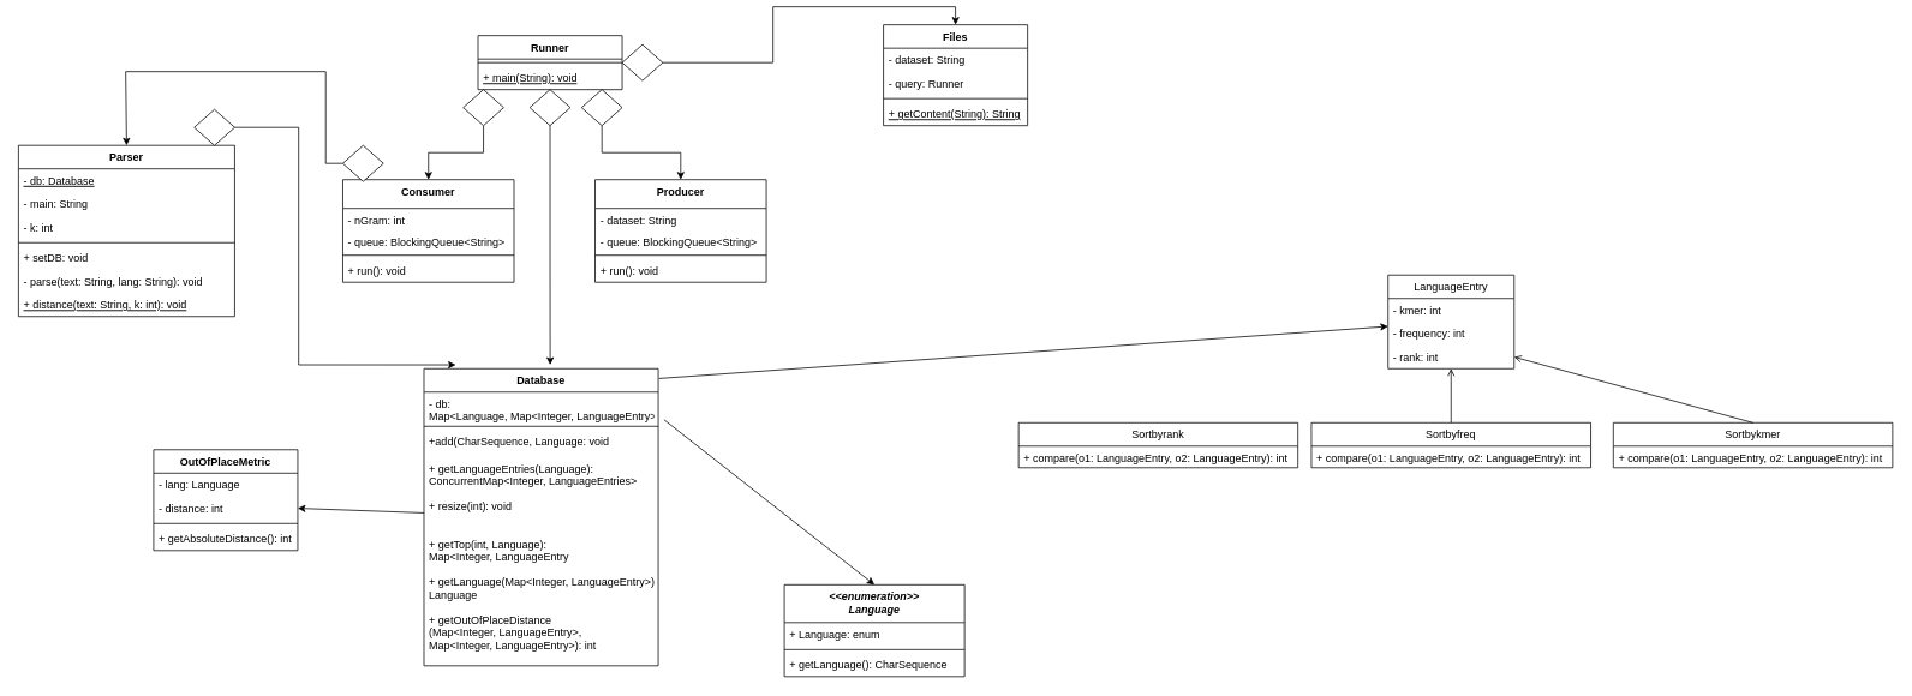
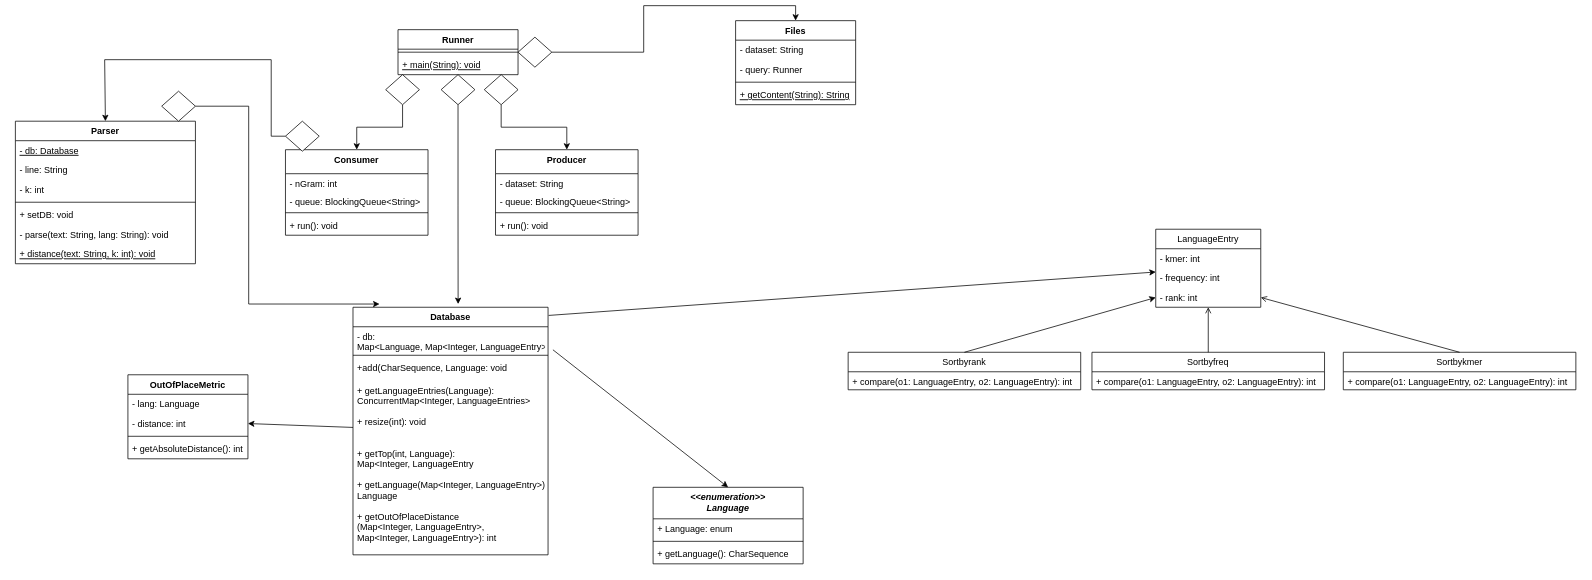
  <mxCell id="0" />
  <mxCell id="1" parent="0" />
  <mxCell id="2" value="Producer" style="swimlane;fontStyle=1;align=center;verticalAlign=top;childLayout=stackLayout;horizontal=1;startSize=32;horizontalStack=0;resizeParent=1;resizeParentMax=0;resizeLast=0;collapsible=1;marginBottom=0;" vertex="1" parent="1"><mxGeometry x="660" y="192" width="190" height="114" as="geometry"><mxRectangle x="20" y="20" width="100" height="26" as="alternateBounds" /></mxGeometry></mxCell>
  <mxCell id="3" value="- dataset: String" style="text;strokeColor=none;fillColor=none;align=left;verticalAlign=top;spacingLeft=4;spacingRight=4;overflow=hidden;rotatable=0;points=[[0,0.5],[1,0.5]];portConstraint=eastwest;" vertex="1" parent="2"><mxGeometry y="32" width="190" height="24" as="geometry" /></mxCell>
  <mxCell id="4" value="- queue: BlockingQueue&lt;String&gt;" style="text;strokeColor=none;fillColor=none;align=left;verticalAlign=top;spacingLeft=4;spacingRight=4;overflow=hidden;rotatable=0;points=[[0,0.5],[1,0.5]];portConstraint=eastwest;" vertex="1" parent="2"><mxGeometry y="56" width="190" height="24" as="geometry" /></mxCell>
  <mxCell id="5" value="" style="line;strokeWidth=1;fillColor=none;align=left;verticalAlign=middle;spacingTop=-1;spacingLeft=3;spacingRight=3;rotatable=0;labelPosition=right;points=[];portConstraint=eastwest;" vertex="1" parent="2"><mxGeometry y="80" width="190" height="8" as="geometry" /></mxCell>
  <mxCell id="6" value="+ run(): void" style="text;strokeColor=none;fillColor=none;align=left;verticalAlign=top;spacingLeft=4;spacingRight=4;overflow=hidden;rotatable=0;points=[[0,0.5],[1,0.5]];portConstraint=eastwest;" vertex="1" parent="2"><mxGeometry y="88" width="190" height="26" as="geometry" /></mxCell>
  <mxCell id="7" value="Consumer" style="swimlane;fontStyle=1;align=center;verticalAlign=top;childLayout=stackLayout;horizontal=1;startSize=32;horizontalStack=0;resizeParent=1;resizeParentMax=0;resizeLast=0;collapsible=1;marginBottom=0;" vertex="1" parent="1"><mxGeometry x="380" y="192" width="190" height="114" as="geometry"><mxRectangle x="20" y="20" width="100" height="26" as="alternateBounds" /></mxGeometry></mxCell>
  <mxCell id="8" value="- nGram: int" style="text;strokeColor=none;fillColor=none;align=left;verticalAlign=top;spacingLeft=4;spacingRight=4;overflow=hidden;rotatable=0;points=[[0,0.5],[1,0.5]];portConstraint=eastwest;" vertex="1" parent="7"><mxGeometry y="32" width="190" height="24" as="geometry" /></mxCell>
  <mxCell id="9" value="- queue: BlockingQueue&lt;String&gt;" style="text;strokeColor=none;fillColor=none;align=left;verticalAlign=top;spacingLeft=4;spacingRight=4;overflow=hidden;rotatable=0;points=[[0,0.5],[1,0.5]];portConstraint=eastwest;" vertex="1" parent="7"><mxGeometry y="56" width="190" height="24" as="geometry" /></mxCell>
  <mxCell id="10" value="" style="line;strokeWidth=1;fillColor=none;align=left;verticalAlign=middle;spacingTop=-1;spacingLeft=3;spacingRight=3;rotatable=0;labelPosition=right;points=[];portConstraint=eastwest;" vertex="1" parent="7"><mxGeometry y="80" width="190" height="8" as="geometry" /></mxCell>
  <mxCell id="11" value="+ run(): void" style="text;strokeColor=none;fillColor=none;align=left;verticalAlign=top;spacingLeft=4;spacingRight=4;overflow=hidden;rotatable=0;points=[[0,0.5],[1,0.5]];portConstraint=eastwest;" vertex="1" parent="7"><mxGeometry y="88" width="190" height="26" as="geometry" /></mxCell>
  <mxCell id="12" value="LanguageEntry" style="swimlane;fontStyle=0;childLayout=stackLayout;horizontal=1;startSize=26;fillColor=none;horizontalStack=0;resizeParent=1;resizeParentMax=0;resizeLast=0;collapsible=1;marginBottom=0;" vertex="1" parent="1"><mxGeometry x="1540" y="298" width="140" height="104" as="geometry" /></mxCell>
  <mxCell id="13" value="- kmer: int" style="text;strokeColor=none;fillColor=none;align=left;verticalAlign=top;spacingLeft=4;spacingRight=4;overflow=hidden;rotatable=0;points=[[0,0.5],[1,0.5]];portConstraint=eastwest;" vertex="1" parent="12"><mxGeometry y="26" width="140" height="26" as="geometry" /></mxCell>
  <mxCell id="14" value="- frequency: int" style="text;strokeColor=none;fillColor=none;align=left;verticalAlign=top;spacingLeft=4;spacingRight=4;overflow=hidden;rotatable=0;points=[[0,0.5],[1,0.5]];portConstraint=eastwest;" vertex="1" parent="12"><mxGeometry y="52" width="140" height="26" as="geometry" /></mxCell>
  <mxCell id="15" value="- rank: int" style="text;strokeColor=none;fillColor=none;align=left;verticalAlign=top;spacingLeft=4;spacingRight=4;overflow=hidden;rotatable=0;points=[[0,0.5],[1,0.5]];portConstraint=eastwest;" vertex="1" parent="12"><mxGeometry y="78" width="140" height="26" as="geometry" /></mxCell>
  <mxCell id="16" value="Database" style="swimlane;fontStyle=1;align=center;verticalAlign=top;childLayout=stackLayout;horizontal=1;startSize=26;horizontalStack=0;resizeParent=1;resizeParentMax=0;resizeLast=0;collapsible=1;marginBottom=0;" vertex="1" parent="1"><mxGeometry x="470" y="402" width="260" height="330" as="geometry" /></mxCell>
  <mxCell id="17" value="- db:&#10;Map&lt;Language, Map&lt;Integer, LanguageEntry&gt;&gt;" style="text;strokeColor=none;fillColor=none;align=left;verticalAlign=top;spacingLeft=4;spacingRight=4;overflow=hidden;rotatable=0;points=[[0,0.5],[1,0.5]];portConstraint=eastwest;" vertex="1" parent="16"><mxGeometry y="26" width="260" height="34" as="geometry" /></mxCell>
  <mxCell id="18" value="" style="line;strokeWidth=1;fillColor=none;align=left;verticalAlign=middle;spacingTop=-1;spacingLeft=3;spacingRight=3;rotatable=0;labelPosition=right;points=[];portConstraint=eastwest;" vertex="1" parent="16"><mxGeometry y="60" width="260" height="8" as="geometry" /></mxCell>
  <mxCell id="19" value="+add(CharSequence, Language: void" style="text;strokeColor=none;fillColor=none;align=left;verticalAlign=top;spacingLeft=4;spacingRight=4;overflow=hidden;rotatable=0;points=[[0,0.5],[1,0.5]];portConstraint=eastwest;" vertex="1" parent="16"><mxGeometry y="68" width="260" height="30" as="geometry" /></mxCell>
  <mxCell id="20" value="+ getLanguageEntries(Language):&#10; ConcurrentMap&lt;Integer, LanguageEntries&gt;" style="text;strokeColor=none;fillColor=none;align=left;verticalAlign=top;spacingLeft=4;spacingRight=4;overflow=hidden;rotatable=0;points=[[0,0.5],[1,0.5]];portConstraint=eastwest;" vertex="1" parent="16"><mxGeometry y="98" width="260" height="42" as="geometry" /></mxCell>
  <mxCell id="21" value="+ resize(int): void" style="text;strokeColor=none;fillColor=none;align=left;verticalAlign=top;spacingLeft=4;spacingRight=4;overflow=hidden;rotatable=0;points=[[0,0.5],[1,0.5]];portConstraint=eastwest;" vertex="1" parent="16"><mxGeometry y="140" width="260" height="42" as="geometry" /></mxCell>
  <mxCell id="22" value="+ getTop(int, Language):&#10;Map&lt;Integer, LanguageEntry" style="text;strokeColor=none;fillColor=none;align=left;verticalAlign=top;spacingLeft=4;spacingRight=4;overflow=hidden;rotatable=0;points=[[0,0.5],[1,0.5]];portConstraint=eastwest;" vertex="1" parent="16"><mxGeometry y="182" width="260" height="42" as="geometry" /></mxCell>
  <mxCell id="23" value="+ getLanguage(Map&lt;Integer, LanguageEntry&gt;):&#10;Language&#10;" style="text;strokeColor=none;fillColor=none;align=left;verticalAlign=top;spacingLeft=4;spacingRight=4;overflow=hidden;rotatable=0;points=[[0,0.5],[1,0.5]];portConstraint=eastwest;" vertex="1" parent="16"><mxGeometry y="224" width="260" height="42" as="geometry" /></mxCell>
  <mxCell id="24" value="+ getOutOfPlaceDistance&#10;(Map&lt;Integer, LanguageEntry&gt;, &#10;Map&lt;Integer, LanguageEntry&gt;): int" style="text;strokeColor=none;fillColor=none;align=left;verticalAlign=top;spacingLeft=4;spacingRight=4;overflow=hidden;rotatable=0;points=[[0,0.5],[1,0.5]];portConstraint=eastwest;" vertex="1" parent="16"><mxGeometry y="266" width="260" height="64" as="geometry" /></mxCell>
  <mxCell id="25" value="OutOfPlaceMetric" style="swimlane;fontStyle=1;align=center;verticalAlign=top;childLayout=stackLayout;horizontal=1;startSize=26;horizontalStack=0;resizeParent=1;resizeParentMax=0;resizeLast=0;collapsible=1;marginBottom=0;" vertex="1" parent="1"><mxGeometry x="170" y="492" width="160" height="112" as="geometry" /></mxCell>
  <mxCell id="26" value="- lang: Language" style="text;strokeColor=none;fillColor=none;align=left;verticalAlign=top;spacingLeft=4;spacingRight=4;overflow=hidden;rotatable=0;points=[[0,0.5],[1,0.5]];portConstraint=eastwest;" vertex="1" parent="25"><mxGeometry y="26" width="160" height="26" as="geometry" /></mxCell>
  <mxCell id="27" value="- distance: int" style="text;strokeColor=none;fillColor=none;align=left;verticalAlign=top;spacingLeft=4;spacingRight=4;overflow=hidden;rotatable=0;points=[[0,0.5],[1,0.5]];portConstraint=eastwest;" vertex="1" parent="25"><mxGeometry y="52" width="160" height="26" as="geometry" /></mxCell>
  <mxCell id="28" value="" style="line;strokeWidth=1;fillColor=none;align=left;verticalAlign=middle;spacingTop=-1;spacingLeft=3;spacingRight=3;rotatable=0;labelPosition=right;points=[];portConstraint=eastwest;" vertex="1" parent="25"><mxGeometry y="78" width="160" height="8" as="geometry" /></mxCell>
  <mxCell id="29" value="+ getAbsoluteDistance(): int" style="text;strokeColor=none;fillColor=none;align=left;verticalAlign=top;spacingLeft=4;spacingRight=4;overflow=hidden;rotatable=0;points=[[0,0.5],[1,0.5]];portConstraint=eastwest;" vertex="1" parent="25"><mxGeometry y="86" width="160" height="26" as="geometry" /></mxCell>
  <mxCell id="30" value="Files" style="swimlane;fontStyle=1;align=center;verticalAlign=top;childLayout=stackLayout;horizontal=1;startSize=26;horizontalStack=0;resizeParent=1;resizeParentMax=0;resizeLast=0;collapsible=1;marginBottom=0;" vertex="1" parent="1"><mxGeometry x="980" y="20" width="160" height="112" as="geometry" /></mxCell>
  <mxCell id="31" value="- dataset: String" style="text;strokeColor=none;fillColor=none;align=left;verticalAlign=top;spacingLeft=4;spacingRight=4;overflow=hidden;rotatable=0;points=[[0,0.5],[1,0.5]];portConstraint=eastwest;" vertex="1" parent="30"><mxGeometry y="26" width="160" height="26" as="geometry" /></mxCell>
  <mxCell id="32" value="- query: Runner" style="text;strokeColor=none;fillColor=none;align=left;verticalAlign=top;spacingLeft=4;spacingRight=4;overflow=hidden;rotatable=0;points=[[0,0.5],[1,0.5]];portConstraint=eastwest;" vertex="1" parent="30"><mxGeometry y="52" width="160" height="26" as="geometry" /></mxCell>
  <mxCell id="33" value="" style="line;strokeWidth=1;fillColor=none;align=left;verticalAlign=middle;spacingTop=-1;spacingLeft=3;spacingRight=3;rotatable=0;labelPosition=right;points=[];portConstraint=eastwest;" vertex="1" parent="30"><mxGeometry y="78" width="160" height="8" as="geometry" /></mxCell>
  <mxCell id="34" value="+ getContent(String): String" style="text;strokeColor=none;fillColor=none;align=left;verticalAlign=top;spacingLeft=4;spacingRight=4;overflow=hidden;rotatable=0;points=[[0,0.5],[1,0.5]];portConstraint=eastwest;fontStyle=4" vertex="1" parent="30"><mxGeometry y="86" width="160" height="26" as="geometry" /></mxCell>
  <mxCell id="35" value="&lt;&lt;enumeration&gt;&gt;&#10;Language&#10;" style="swimlane;fontStyle=3;align=center;verticalAlign=top;childLayout=stackLayout;horizontal=1;startSize=42;horizontalStack=0;resizeParent=1;resizeParentMax=0;resizeLast=0;collapsible=1;marginBottom=0;" vertex="1" parent="1"><mxGeometry x="870" y="642" width="200" height="102" as="geometry" /></mxCell>
  <mxCell id="36" value="+ Language: enum" style="text;strokeColor=none;fillColor=none;align=left;verticalAlign=top;spacingLeft=4;spacingRight=4;overflow=hidden;rotatable=0;points=[[0,0.5],[1,0.5]];portConstraint=eastwest;" vertex="1" parent="35"><mxGeometry y="42" width="200" height="26" as="geometry" /></mxCell>
  <mxCell id="37" value="" style="line;strokeWidth=1;fillColor=none;align=left;verticalAlign=middle;spacingTop=-1;spacingLeft=3;spacingRight=3;rotatable=0;labelPosition=right;points=[];portConstraint=eastwest;" vertex="1" parent="35"><mxGeometry y="68" width="200" height="8" as="geometry" /></mxCell>
  <mxCell id="38" value="+ getLanguage(): CharSequence" style="text;strokeColor=none;fillColor=none;align=left;verticalAlign=top;spacingLeft=4;spacingRight=4;overflow=hidden;rotatable=0;points=[[0,0.5],[1,0.5]];portConstraint=eastwest;" vertex="1" parent="35"><mxGeometry y="76" width="200" height="26" as="geometry" /></mxCell>
  <mxCell id="39" value="Runner" style="swimlane;fontStyle=1;align=center;verticalAlign=top;childLayout=stackLayout;horizontal=1;startSize=26;horizontalStack=0;resizeParent=1;resizeParentMax=0;resizeLast=0;collapsible=1;marginBottom=0;" vertex="1" parent="1"><mxGeometry x="530" y="32" width="160" height="60" as="geometry" /></mxCell>
  <mxCell id="40" value="" style="line;strokeWidth=1;fillColor=none;align=left;verticalAlign=middle;spacingTop=-1;spacingLeft=3;spacingRight=3;rotatable=0;labelPosition=right;points=[];portConstraint=eastwest;" vertex="1" parent="39"><mxGeometry y="26" width="160" height="8" as="geometry" /></mxCell>
  <mxCell id="41" value="+ main(String): void" style="text;strokeColor=none;fillColor=none;align=left;verticalAlign=top;spacingLeft=4;spacingRight=4;overflow=hidden;rotatable=0;points=[[0,0.5],[1,0.5]];portConstraint=eastwest;fontStyle=4" vertex="1" parent="39"><mxGeometry y="34" width="160" height="26" as="geometry" /></mxCell>
  <mxCell id="42" value="Parser" style="swimlane;fontStyle=1;align=center;verticalAlign=top;childLayout=stackLayout;horizontal=1;startSize=26;horizontalStack=0;resizeParent=1;resizeParentMax=0;resizeLast=0;collapsible=1;marginBottom=0;" vertex="1" parent="1"><mxGeometry x="20" y="154" width="240" height="190" as="geometry" /></mxCell>
  <mxCell id="43" value="- db: Database" style="text;strokeColor=none;fillColor=none;align=left;verticalAlign=top;spacingLeft=4;spacingRight=4;overflow=hidden;rotatable=0;points=[[0,0.5],[1,0.5]];portConstraint=eastwest;fontStyle=4" vertex="1" parent="42"><mxGeometry y="26" width="240" height="26" as="geometry" /></mxCell>
- <mxCell id="44" value="- main: String" style="text;strokeColor=none;fillColor=none;align=left;verticalAlign=top;spacingLeft=4;spacingRight=4;overflow=hidden;rotatable=0;points=[[0,0.5],[1,0.5]];portConstraint=eastwest;fontStyle=0" vertex="1" parent="42"><mxGeometry y="52" width="240" height="26" as="geometry" /></mxCell>
+ <mxCell id="44" value="- line: String" style="text;strokeColor=none;fillColor=none;align=left;verticalAlign=top;spacingLeft=4;spacingRight=4;overflow=hidden;rotatable=0;points=[[0,0.5],[1,0.5]];portConstraint=eastwest;fontStyle=0" vertex="1" parent="42"><mxGeometry y="52" width="240" height="26" as="geometry" /></mxCell>
  <mxCell id="45" value="- k: int" style="text;strokeColor=none;fillColor=none;align=left;verticalAlign=top;spacingLeft=4;spacingRight=4;overflow=hidden;rotatable=0;points=[[0,0.5],[1,0.5]];portConstraint=eastwest;fontStyle=0" vertex="1" parent="42"><mxGeometry y="78" width="240" height="26" as="geometry" /></mxCell>
  <mxCell id="46" value="" style="line;strokeWidth=1;fillColor=none;align=left;verticalAlign=middle;spacingTop=-1;spacingLeft=3;spacingRight=3;rotatable=0;labelPosition=right;points=[];portConstraint=eastwest;" vertex="1" parent="42"><mxGeometry y="104" width="240" height="8" as="geometry" /></mxCell>
  <mxCell id="47" value="+ setDB: void" style="text;strokeColor=none;fillColor=none;align=left;verticalAlign=top;spacingLeft=4;spacingRight=4;overflow=hidden;rotatable=0;points=[[0,0.5],[1,0.5]];portConstraint=eastwest;" vertex="1" parent="42"><mxGeometry y="112" width="240" height="26" as="geometry" /></mxCell>
  <mxCell id="48" value="- parse(text: String, lang: String): void" style="text;strokeColor=none;fillColor=none;align=left;verticalAlign=top;spacingLeft=4;spacingRight=4;overflow=hidden;rotatable=0;points=[[0,0.5],[1,0.5]];portConstraint=eastwest;" vertex="1" parent="42"><mxGeometry y="138" width="240" height="26" as="geometry" /></mxCell>
  <mxCell id="49" value="+ distance(text: String, k: int): void" style="text;strokeColor=none;fillColor=none;align=left;verticalAlign=top;spacingLeft=4;spacingRight=4;overflow=hidden;rotatable=0;points=[[0,0.5],[1,0.5]];portConstraint=eastwest;fontStyle=4" vertex="1" parent="42"><mxGeometry y="164" width="240" height="26" as="geometry" /></mxCell>
  <mxCell id="50" value="Sortbyrank" style="swimlane;fontStyle=0;childLayout=stackLayout;horizontal=1;startSize=26;fillColor=none;horizontalStack=0;resizeParent=1;resizeParentMax=0;resizeLast=0;collapsible=1;marginBottom=0;" vertex="1" parent="1"><mxGeometry x="1130" y="462" width="310" height="50" as="geometry" /></mxCell>
  <mxCell id="51" value="+ compare(o1: LanguageEntry, o2: LanguageEntry): int" style="text;strokeColor=none;fillColor=none;align=left;verticalAlign=top;spacingLeft=4;spacingRight=4;overflow=hidden;rotatable=0;points=[[0,0.5],[1,0.5]];portConstraint=eastwest;" vertex="1" parent="50"><mxGeometry y="26" width="310" height="24" as="geometry" /></mxCell>
  <mxCell id="52" value="Sortbykmer" style="swimlane;fontStyle=0;childLayout=stackLayout;horizontal=1;startSize=26;fillColor=none;horizontalStack=0;resizeParent=1;resizeParentMax=0;resizeLast=0;collapsible=1;marginBottom=0;" vertex="1" parent="1"><mxGeometry x="1790" y="462" width="310" height="50" as="geometry" /></mxCell>
  <mxCell id="53" value="+ compare(o1: LanguageEntry, o2: LanguageEntry): int" style="text;strokeColor=none;fillColor=none;align=left;verticalAlign=top;spacingLeft=4;spacingRight=4;overflow=hidden;rotatable=0;points=[[0,0.5],[1,0.5]];portConstraint=eastwest;" vertex="1" parent="52"><mxGeometry y="26" width="310" height="24" as="geometry" /></mxCell>
  <mxCell id="54" value="Sortbyfreq" style="swimlane;fontStyle=0;childLayout=stackLayout;horizontal=1;startSize=26;fillColor=none;horizontalStack=0;resizeParent=1;resizeParentMax=0;resizeLast=0;collapsible=1;marginBottom=0;" vertex="1" parent="1"><mxGeometry x="1455" y="462" width="310" height="50" as="geometry" /></mxCell>
  <mxCell id="55" value="+ compare(o1: LanguageEntry, o2: LanguageEntry): int" style="text;strokeColor=none;fillColor=none;align=left;verticalAlign=top;spacingLeft=4;spacingRight=4;overflow=hidden;rotatable=0;points=[[0,0.5],[1,0.5]];portConstraint=eastwest;" vertex="1" parent="54"><mxGeometry y="26" width="310" height="24" as="geometry" /></mxCell>
  <mxCell id="56" style="edgeStyle=orthogonalEdgeStyle;rounded=0;orthogonalLoop=1;jettySize=auto;html=1;entryX=0.5;entryY=0;entryDx=0;entryDy=0;" edge="1" parent="1" source="57" target="2"><mxGeometry relative="1" as="geometry" /></mxCell>
  <mxCell id="57" value="" style="rhombus;whiteSpace=wrap;html=1;" vertex="1" parent="1"><mxGeometry x="645" y="92" width="45" height="40" as="geometry" /></mxCell>
  <mxCell id="58" style="edgeStyle=orthogonalEdgeStyle;rounded=0;orthogonalLoop=1;jettySize=auto;html=1;entryX=0.5;entryY=0;entryDx=0;entryDy=0;" edge="1" parent="1" source="59" target="42"><mxGeometry relative="1" as="geometry"><Array as="points"><mxPoint x="361" y="174" /><mxPoint x="361" y="72" /><mxPoint x="139" y="72" /></Array></mxGeometry></mxCell>
  <mxCell id="59" value="" style="rhombus;whiteSpace=wrap;html=1;" vertex="1" parent="1"><mxGeometry x="380" y="154" width="45" height="40" as="geometry" /></mxCell>
  <mxCell id="60" style="edgeStyle=orthogonalEdgeStyle;rounded=0;orthogonalLoop=1;jettySize=auto;html=1;entryX=0.136;entryY=-0.013;entryDx=0;entryDy=0;entryPerimeter=0;" edge="1" parent="1" source="67" target="16"><mxGeometry relative="1" as="geometry"><Array as="points"><mxPoint x="331" y="134" /><mxPoint x="331" y="397" /></Array></mxGeometry></mxCell>
  <mxCell id="61" style="edgeStyle=orthogonalEdgeStyle;rounded=0;orthogonalLoop=1;jettySize=auto;html=1;entryX=0.539;entryY=-0.013;entryDx=0;entryDy=0;entryPerimeter=0;" edge="1" parent="1" source="62" target="16"><mxGeometry relative="1" as="geometry" /></mxCell>
  <mxCell id="62" value="" style="rhombus;whiteSpace=wrap;html=1;" vertex="1" parent="1"><mxGeometry x="587.5" y="92" width="45" height="40" as="geometry" /></mxCell>
  <mxCell id="63" style="edgeStyle=orthogonalEdgeStyle;rounded=0;orthogonalLoop=1;jettySize=auto;html=1;exitX=1;exitY=0.5;exitDx=0;exitDy=0;entryX=0.5;entryY=0;entryDx=0;entryDy=0;" edge="1" parent="1" source="64" target="30"><mxGeometry relative="1" as="geometry" /></mxCell>
  <mxCell id="64" value="" style="rhombus;whiteSpace=wrap;html=1;" vertex="1" parent="1"><mxGeometry x="690" y="42" width="45" height="40" as="geometry" /></mxCell>
  <mxCell id="65" style="edgeStyle=orthogonalEdgeStyle;rounded=0;orthogonalLoop=1;jettySize=auto;html=1;entryX=0.5;entryY=0;entryDx=0;entryDy=0;" edge="1" parent="1" source="66" target="7"><mxGeometry relative="1" as="geometry" /></mxCell>
  <mxCell id="66" value="" style="rhombus;whiteSpace=wrap;html=1;" vertex="1" parent="1"><mxGeometry x="513.57" y="92" width="45" height="40" as="geometry" /></mxCell>
  <mxCell id="67" value="" style="rhombus;whiteSpace=wrap;html=1;" vertex="1" parent="1"><mxGeometry x="215" y="114" width="45" height="40" as="geometry" /></mxCell>
+ <mxCell id="68" value="" style="endArrow=classic;html=1;exitX=0.5;exitY=0;exitDx=0;exitDy=0;entryX=0;entryY=0.5;entryDx=0;entryDy=0;" edge="1" parent="1" source="50" target="15"><mxGeometry width="50" height="50" relative="1" as="geometry"><mxPoint x="150" y="802" as="sourcePoint" /><mxPoint x="200" y="752" as="targetPoint" /></mxGeometry></mxCell>
  <mxCell id="69" value="" style="endArrow=open;html=1;exitX=0.5;exitY=0;exitDx=0;exitDy=0;entryX=0.5;entryY=1;entryDx=0;entryDy=0;entryPerimeter=0;" edge="1" parent="1" source="54" target="15"><mxGeometry width="50" height="50" relative="1" as="geometry"><mxPoint x="1295" y="472" as="sourcePoint" /><mxPoint x="1550" y="399" as="targetPoint" /></mxGeometry></mxCell>
  <mxCell id="70" value="" style="endArrow=open;html=1;exitX=0.5;exitY=0;exitDx=0;exitDy=0;entryX=1;entryY=0.5;entryDx=0;entryDy=0;" edge="1" parent="1" source="52" target="15"><mxGeometry width="50" height="50" relative="1" as="geometry"><mxPoint x="1305" y="482" as="sourcePoint" /><mxPoint x="1560" y="409" as="targetPoint" /></mxGeometry></mxCell>
  <mxCell id="71" value="" style="endArrow=classic;html=1;entryX=1;entryY=0.5;entryDx=0;entryDy=0;" edge="1" parent="1" source="16" target="27"><mxGeometry width="50" height="50" relative="1" as="geometry"><mxPoint x="20" y="822" as="sourcePoint" /><mxPoint x="70" y="772" as="targetPoint" /></mxGeometry></mxCell>
  <mxCell id="72" value="" style="endArrow=classic;html=1;exitX=1.003;exitY=0.033;exitDx=0;exitDy=0;exitPerimeter=0;" edge="1" parent="1" source="16" target="12"><mxGeometry width="50" height="50" relative="1" as="geometry"><mxPoint x="20" y="822" as="sourcePoint" /><mxPoint x="70" y="772" as="targetPoint" /></mxGeometry></mxCell>
  <mxCell id="73" value="" style="endArrow=classic;html=1;exitX=1.025;exitY=0.903;exitDx=0;exitDy=0;exitPerimeter=0;entryX=0.5;entryY=0;entryDx=0;entryDy=0;" edge="1" parent="1" source="17" target="35"><mxGeometry width="50" height="50" relative="1" as="geometry"><mxPoint x="20" y="822" as="sourcePoint" /><mxPoint x="70" y="772" as="targetPoint" /></mxGeometry></mxCell>
